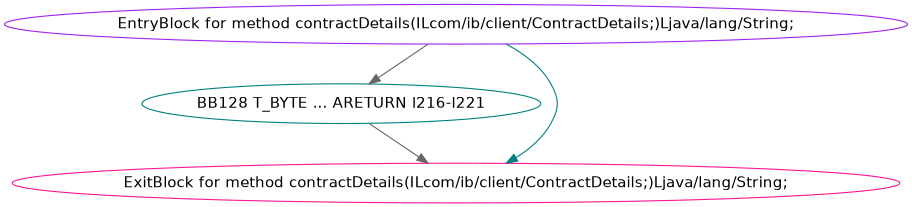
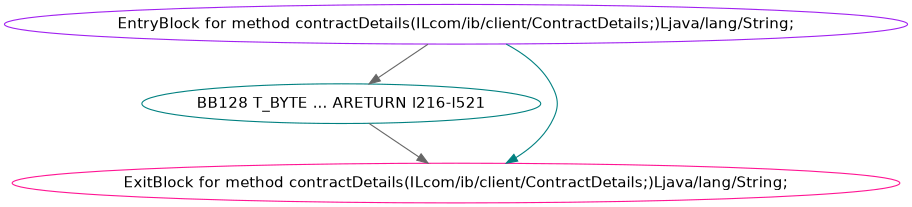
  digraph {
    fontname="DejaVu Sans"
    node [fontname="DejaVu Sans"]
    edge [color=gray40 fontname="DejaVu Sans"]
-   n1 [label="BB128 T_BYTE ... ARETURN l216-l221" color=teal]
+   n1 [label="BB128 T_BYTE ... ARETURN l216-l521" color=teal]
    n2 [label="ExitBlock for method contractDetails(ILcom/ib/client/ContractDetails;)Ljava/lang/String;" color=deeppink]
    n3 [label="EntryBlock for method contractDetails(ILcom/ib/client/ContractDetails;)Ljava/lang/String;" color=purple]
    n1 -> n2
    n3 -> n1
    n3 -> n2 [color=teal]
  }
